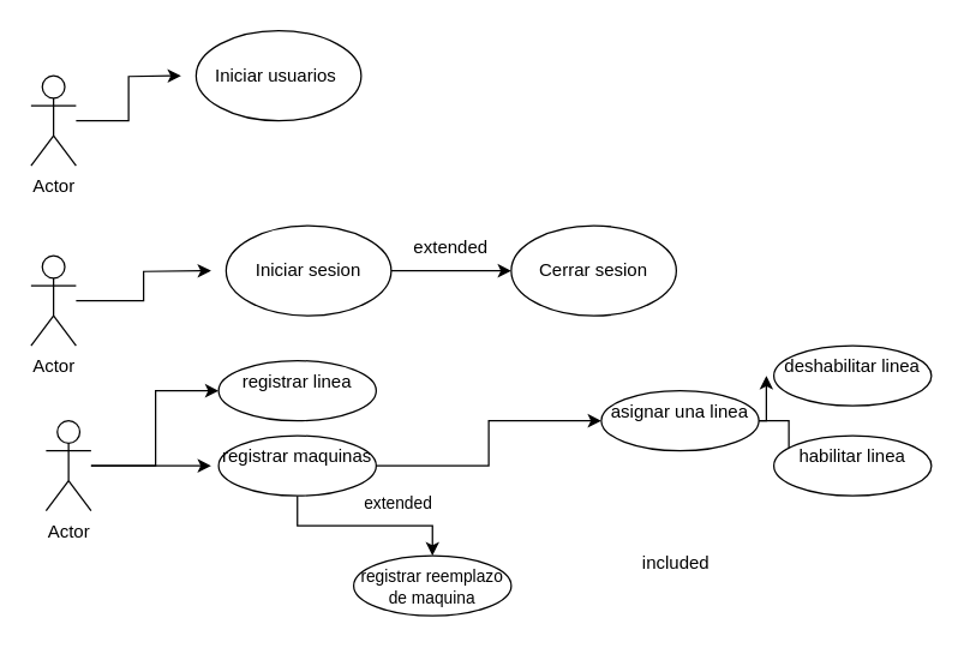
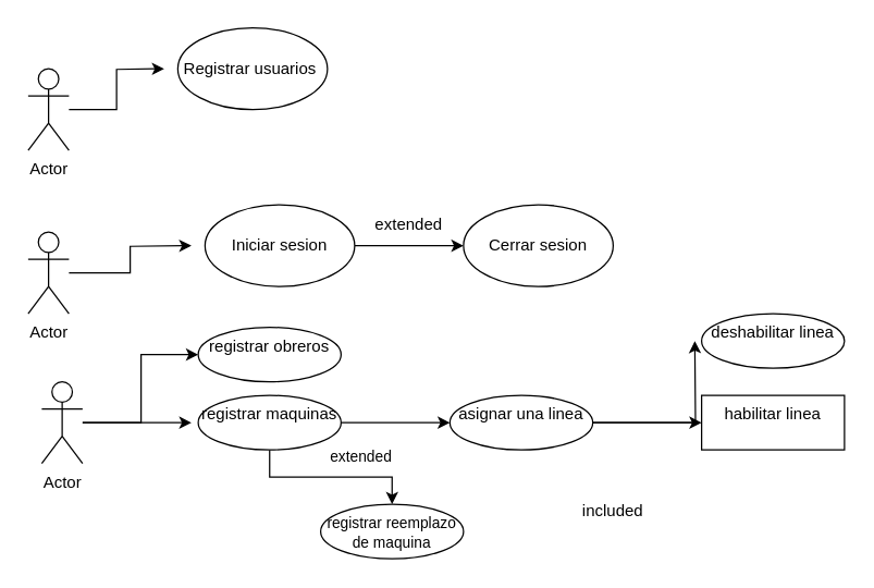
  <mxCell id="0" />
  <mxCell id="1" parent="0" />
  <mxCell id="2" value="" style="edgeStyle=orthogonalEdgeStyle;rounded=0;orthogonalLoop=1;jettySize=auto;html=1;" edge="1" parent="1" source="3" target="9"><mxGeometry relative="1" as="geometry" /></mxCell>
  <mxCell id="3" value="Iniciar sesion" style="ellipse;whiteSpace=wrap;html=1;" vertex="1" parent="1"><mxGeometry x="150" y="150" width="110" height="60" as="geometry" /></mxCell>
  <mxCell id="4" style="edgeStyle=orthogonalEdgeStyle;rounded=0;orthogonalLoop=1;jettySize=auto;html=1;" edge="1" parent="1" source="5"><mxGeometry relative="1" as="geometry"><mxPoint x="140" y="180" as="targetPoint" /></mxGeometry></mxCell>
  <mxCell id="5" value="Actor" style="shape=umlActor;verticalLabelPosition=bottom;verticalAlign=top;html=1;outlineConnect=0;" vertex="1" parent="1"><mxGeometry x="20" y="170" width="30" height="60" as="geometry" /></mxCell>
  <mxCell id="6" style="edgeStyle=orthogonalEdgeStyle;rounded=0;orthogonalLoop=1;jettySize=auto;html=1;" edge="1" parent="1" source="7"><mxGeometry relative="1" as="geometry"><mxPoint x="120" y="50" as="targetPoint" /></mxGeometry></mxCell>
  <mxCell id="7" value="Actor" style="shape=umlActor;verticalLabelPosition=bottom;verticalAlign=top;html=1;outlineConnect=0;" vertex="1" parent="1"><mxGeometry x="20" y="50" width="30" height="60" as="geometry" /></mxCell>
- <mxCell id="8" value="Iniciar usuarios&amp;nbsp;" style="ellipse;whiteSpace=wrap;html=1;" vertex="1" parent="1"><mxGeometry x="130" y="20" width="110" height="60" as="geometry" /></mxCell>
+ <mxCell id="8" value="Registrar usuarios&amp;nbsp;" style="ellipse;whiteSpace=wrap;html=1;" vertex="1" parent="1"><mxGeometry x="130" y="20" width="110" height="60" as="geometry" /></mxCell>
  <mxCell id="9" value="Cerrar sesion" style="ellipse;whiteSpace=wrap;html=1;" vertex="1" parent="1"><mxGeometry x="340" y="150" width="110" height="60" as="geometry" /></mxCell>
  <mxCell id="10" value="extended" style="text;html=1;strokeColor=none;fillColor=none;align=center;verticalAlign=middle;whiteSpace=wrap;rounded=0;" vertex="1" parent="1"><mxGeometry x="270" y="150" width="60" height="30" as="geometry" /></mxCell>
  <mxCell id="11" value="" style="edgeStyle=orthogonalEdgeStyle;rounded=0;orthogonalLoop=1;jettySize=auto;html=1;" edge="1" parent="1" source="13" target="14"><mxGeometry relative="1" as="geometry"><Array as="points"><mxPoint x="103" y="310" /><mxPoint x="103" y="260" /></Array></mxGeometry></mxCell>
  <mxCell id="12" style="edgeStyle=orthogonalEdgeStyle;rounded=0;orthogonalLoop=1;jettySize=auto;html=1;" edge="1" parent="1" source="13"><mxGeometry relative="1" as="geometry"><mxPoint x="140" y="310" as="targetPoint" /></mxGeometry></mxCell>
  <mxCell id="13" value="Actor" style="shape=umlActor;verticalLabelPosition=bottom;verticalAlign=top;html=1;outlineConnect=0;" vertex="1" parent="1"><mxGeometry x="30" y="280" width="30" height="60" as="geometry" /></mxCell>
- <mxCell id="14" value="registrar linea" style="ellipse;whiteSpace=wrap;html=1;verticalAlign=top;" vertex="1" parent="1"><mxGeometry x="145" y="240" width="105" height="40" as="geometry" /></mxCell>
+ <mxCell id="14" value="registrar obreros" style="ellipse;whiteSpace=wrap;html=1;verticalAlign=top;" vertex="1" parent="1"><mxGeometry x="145" y="240" width="105" height="40" as="geometry" /></mxCell>
  <mxCell id="15" value="" style="edgeStyle=orthogonalEdgeStyle;rounded=0;orthogonalLoop=1;jettySize=auto;html=1;" edge="1" parent="1" source="17" target="20"><mxGeometry relative="1" as="geometry" /></mxCell>
  <mxCell id="16" value="" style="edgeStyle=orthogonalEdgeStyle;rounded=0;orthogonalLoop=1;jettySize=auto;html=1;" edge="1" parent="1" source="17" target="24"><mxGeometry relative="1" as="geometry" /></mxCell>
  <mxCell id="17" value="registrar maquinas" style="ellipse;whiteSpace=wrap;html=1;verticalAlign=top;" vertex="1" parent="1"><mxGeometry x="145" y="290" width="105" height="40" as="geometry" /></mxCell>
  <mxCell id="18" value="" style="edgeStyle=orthogonalEdgeStyle;rounded=0;orthogonalLoop=1;jettySize=auto;html=1;" edge="1" parent="1" source="20" target="21"><mxGeometry relative="1" as="geometry" /></mxCell>
  <mxCell id="19" style="edgeStyle=orthogonalEdgeStyle;rounded=0;orthogonalLoop=1;jettySize=auto;html=1;exitX=1;exitY=0.5;exitDx=0;exitDy=0;" edge="1" parent="1" source="20"><mxGeometry relative="1" as="geometry"><mxPoint x="510" y="250" as="targetPoint" /></mxGeometry></mxCell>
- <mxCell id="20" value="asignar una linea" style="ellipse;whiteSpace=wrap;html=1;verticalAlign=top;" vertex="1" parent="1"><mxGeometry x="400" y="260" width="105" height="40" as="geometry" /></mxCell>
- <mxCell id="21" value="habilitar linea" style="ellipse;whiteSpace=wrap;html=1;verticalAlign=top;" vertex="1" parent="1"><mxGeometry x="515" y="290" width="105" height="40" as="geometry" /></mxCell>
+ <mxCell id="20" value="asignar una linea" style="ellipse;whiteSpace=wrap;html=1;verticalAlign=top;" vertex="1" parent="1"><mxGeometry x="330" y="290" width="105" height="40" as="geometry" /></mxCell>
+ <mxCell id="21" value="habilitar linea" style="whiteSpace=wrap;html=1;verticalAlign=top;rounded=0;" vertex="1" parent="1"><mxGeometry x="515" y="290" width="105" height="40" as="geometry" /></mxCell>
  <mxCell id="22" value="deshabilitar linea" style="ellipse;whiteSpace=wrap;html=1;verticalAlign=top;" vertex="1" parent="1"><mxGeometry x="515" y="230" width="105" height="40" as="geometry" /></mxCell>
  <mxCell id="23" value="included&lt;br&gt;" style="text;html=1;strokeColor=none;fillColor=none;align=center;verticalAlign=middle;whiteSpace=wrap;rounded=0;" vertex="1" parent="1"><mxGeometry x="420" y="360" width="60" height="30" as="geometry" /></mxCell>
  <mxCell id="24" value="&lt;font style=&quot;font-size: 11px;&quot;&gt;registrar reemplazo de maquina&lt;/font&gt;" style="ellipse;whiteSpace=wrap;html=1;verticalAlign=top;" vertex="1" parent="1"><mxGeometry x="235" y="370" width="105" height="40" as="geometry" /></mxCell>
  <mxCell id="25" value="extended" style="text;html=1;strokeColor=none;fillColor=none;align=center;verticalAlign=middle;whiteSpace=wrap;rounded=0;fontSize=11;" vertex="1" parent="1"><mxGeometry x="235" y="320" width="60" height="30" as="geometry" /></mxCell>
